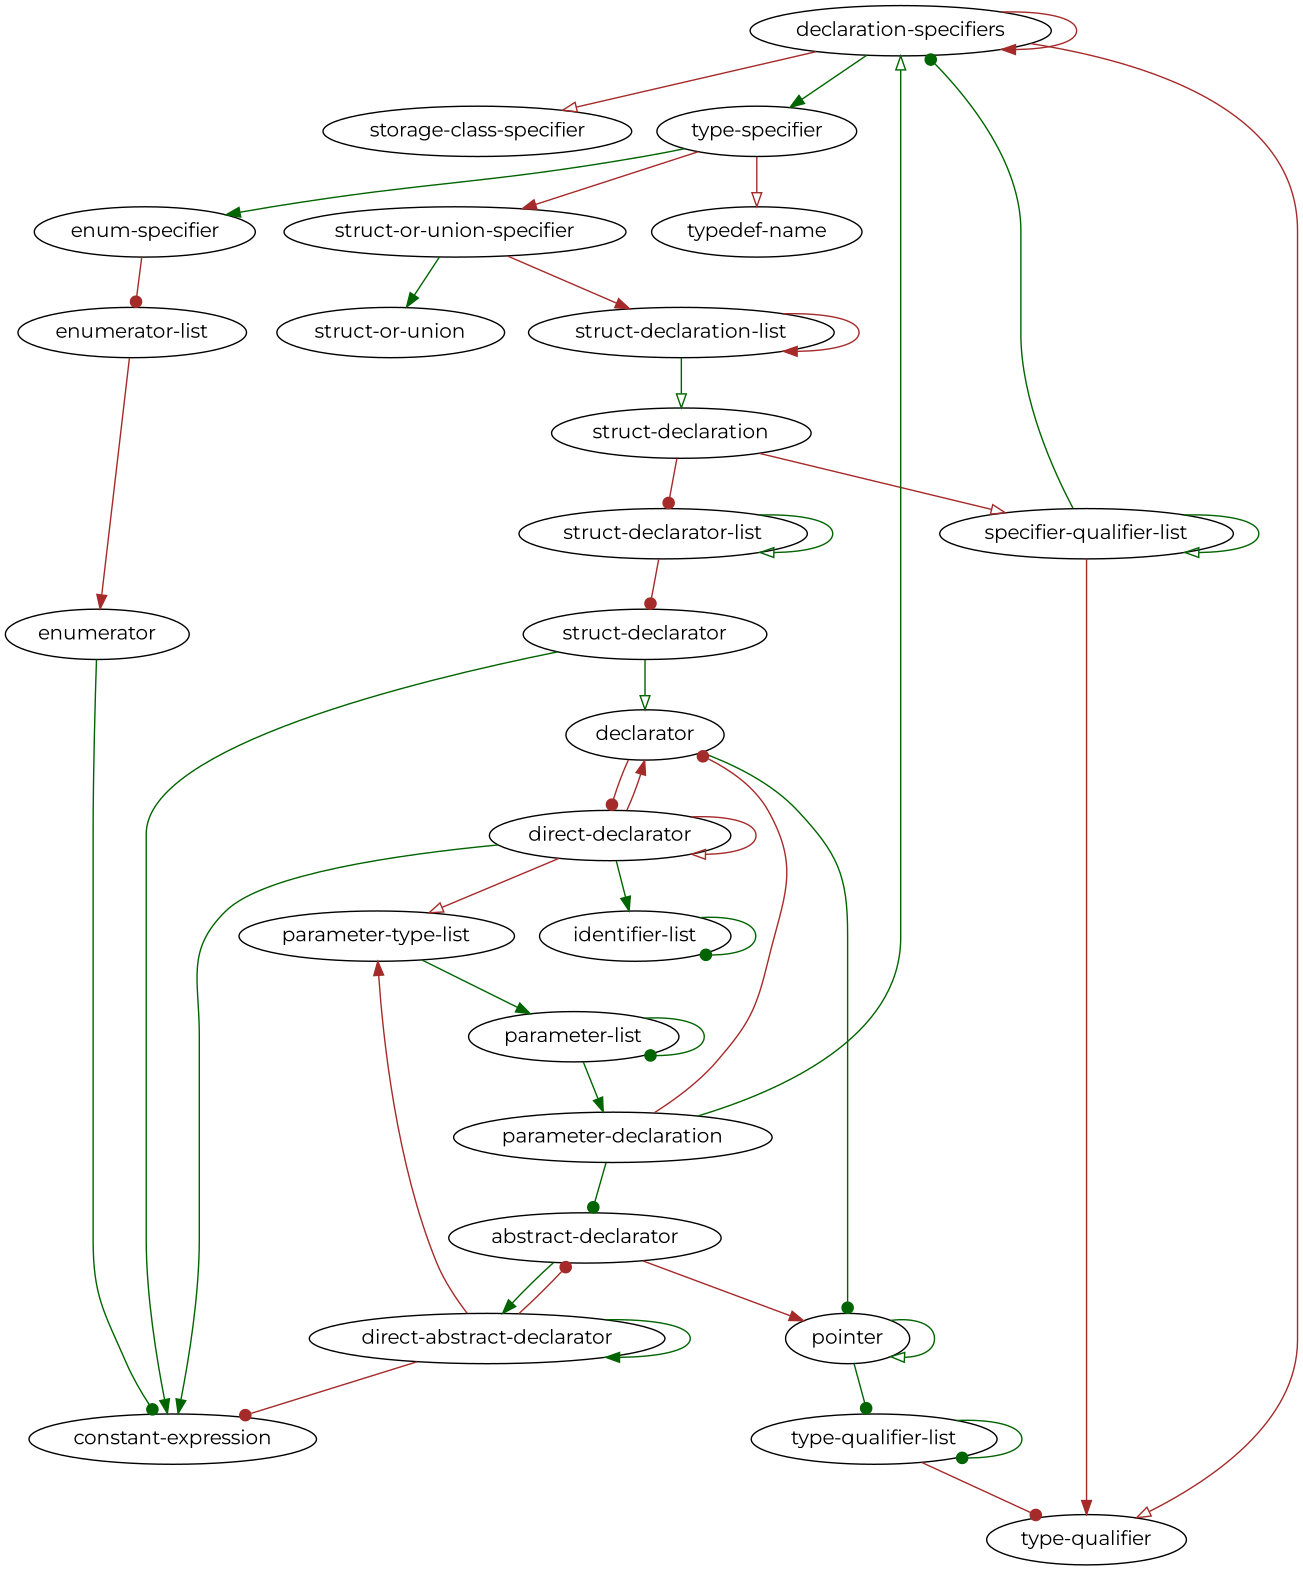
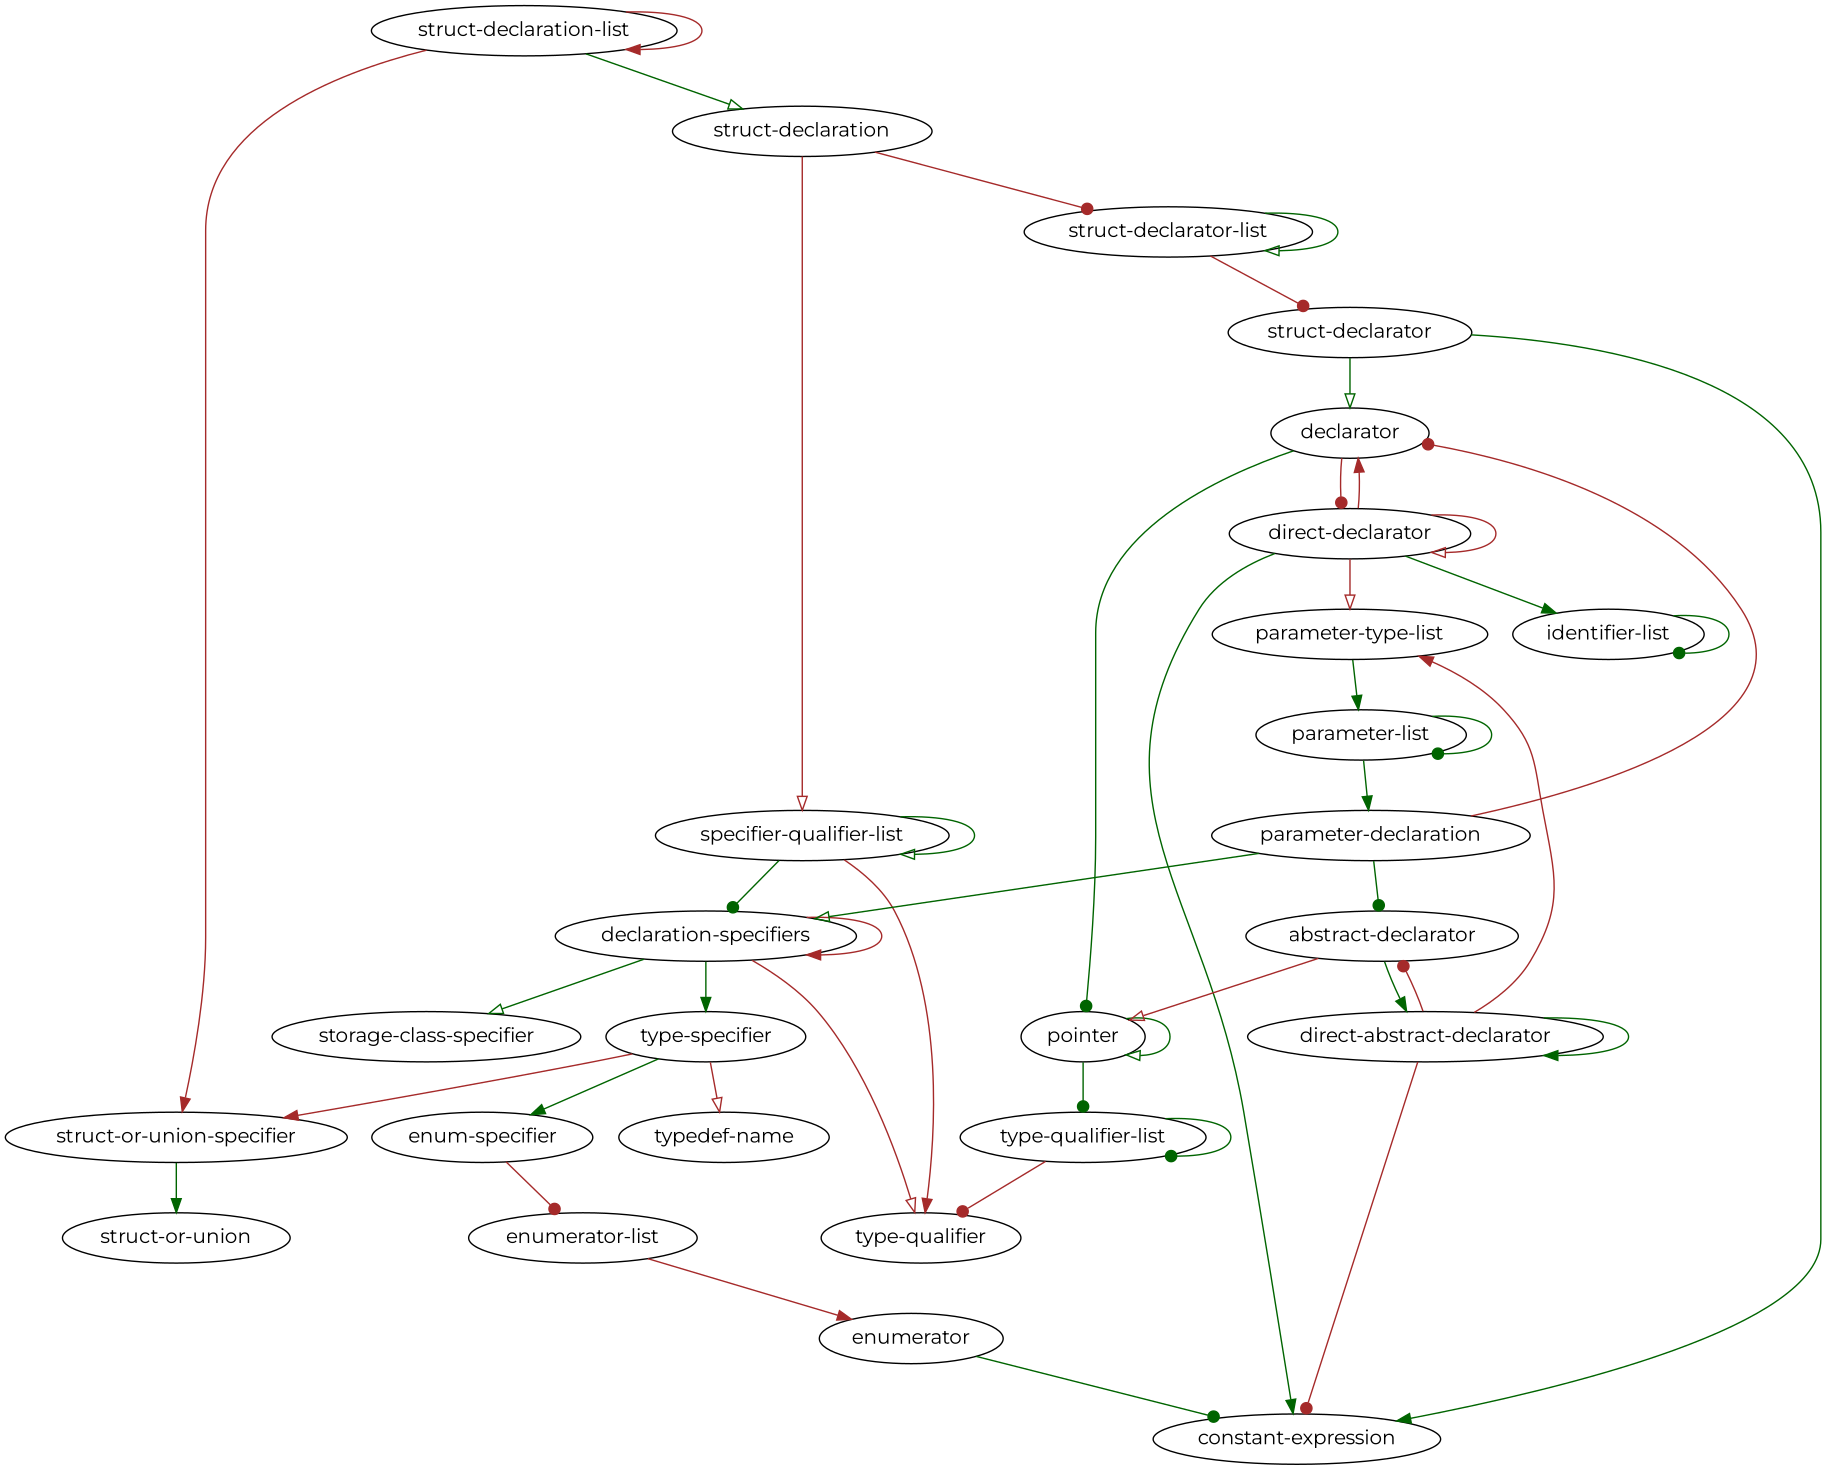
  digraph {
    fontname=Montserrat
    node [fontname=Montserrat]
    edge [arrowhead=normal color=darkgreen fontname=Montserrat]
    "declaration-specifiers"
    "storage-class-specifier"
    "type-specifier"
    "type-qualifier"
    "struct-or-union-specifier"
    "enum-specifier"
    "typedef-name"
    "struct-or-union"
    "struct-declaration-list"
    "enumerator-list"
    "struct-declaration"
    enumerator
    "specifier-qualifier-list"
    "struct-declarator-list"
    "struct-declarator"
    declarator
    "constant-expression"
    pointer
    "direct-declarator"
    "type-qualifier-list"
    "parameter-type-list"
    "identifier-list"
    "parameter-list"
    "parameter-declaration"
    "abstract-declarator"
    "direct-abstract-declarator"
    "declaration-specifiers" -> "declaration-specifiers" [color=brown]
-   "declaration-specifiers" -> "storage-class-specifier" [arrowhead=onormal color=brown]
+   "declaration-specifiers" -> "storage-class-specifier" [arrowhead=onormal]
    "declaration-specifiers" -> "type-specifier"
    "declaration-specifiers" -> "type-qualifier" [arrowhead=onormal color=brown]
    "type-specifier" -> "struct-or-union-specifier" [color=brown]
    "type-specifier" -> "enum-specifier"
    "type-specifier" -> "typedef-name" [arrowhead=onormal color=brown]
    "struct-or-union-specifier" -> "struct-or-union"
-   "struct-or-union-specifier" -> "struct-declaration-list" [color=brown]
+   "struct-declaration-list" -> "struct-or-union-specifier" [color=brown]
    "enum-specifier" -> "enumerator-list" [arrowhead=dot color=brown]
    "struct-declaration-list" -> "struct-declaration-list" [color=brown]
    "struct-declaration-list" -> "struct-declaration" [arrowhead=onormal]
    "enumerator-list" -> enumerator [color=brown]
    "struct-declaration" -> "specifier-qualifier-list" [arrowhead=onormal color=brown]
    "struct-declaration" -> "struct-declarator-list" [arrowhead=dot color=brown]
    enumerator -> "constant-expression" [arrowhead=dot]
    "specifier-qualifier-list" -> "declaration-specifiers" [arrowhead=dot]
    "specifier-qualifier-list" -> "type-qualifier" [color=brown]
    "specifier-qualifier-list" -> "specifier-qualifier-list" [arrowhead=onormal]
    "struct-declarator-list" -> "struct-declarator-list" [arrowhead=onormal]
    "struct-declarator-list" -> "struct-declarator" [arrowhead=dot color=brown]
    "struct-declarator" -> declarator [arrowhead=onormal]
    "struct-declarator" -> "constant-expression"
    declarator -> pointer [arrowhead=dot]
    declarator -> "direct-declarator" [arrowhead=dot color=brown]
    pointer -> pointer [arrowhead=onormal]
    pointer -> "type-qualifier-list" [arrowhead=dot]
    "direct-declarator" -> declarator [color=brown]
    "direct-declarator" -> "constant-expression"
    "direct-declarator" -> "direct-declarator" [arrowhead=onormal color=brown]
    "direct-declarator" -> "parameter-type-list" [arrowhead=onormal color=brown]
    "direct-declarator" -> "identifier-list"
    "type-qualifier-list" -> "type-qualifier" [arrowhead=dot color=brown]
    "type-qualifier-list" -> "type-qualifier-list" [arrowhead=dot]
    "parameter-type-list" -> "parameter-list"
    "identifier-list" -> "identifier-list" [arrowhead=dot]
    "parameter-list" -> "parameter-list" [arrowhead=dot]
    "parameter-list" -> "parameter-declaration"
    "parameter-declaration" -> "declaration-specifiers" [arrowhead=onormal]
    "parameter-declaration" -> declarator [arrowhead=dot color=brown]
    "parameter-declaration" -> "abstract-declarator" [arrowhead=dot]
-   "abstract-declarator" -> pointer [color=brown]
+   "abstract-declarator" -> pointer [arrowhead=onormal color=brown]
    "abstract-declarator" -> "direct-abstract-declarator"
    "direct-abstract-declarator" -> "constant-expression" [arrowhead=dot color=brown]
    "direct-abstract-declarator" -> "parameter-type-list" [color=brown]
    "direct-abstract-declarator" -> "abstract-declarator" [arrowhead=dot color=brown]
    "direct-abstract-declarator" -> "direct-abstract-declarator"
  }
